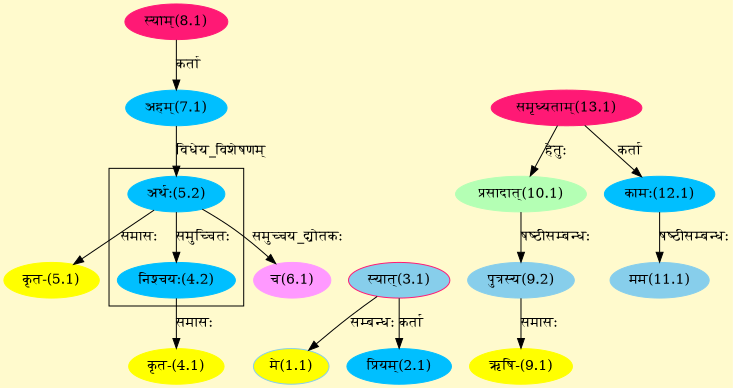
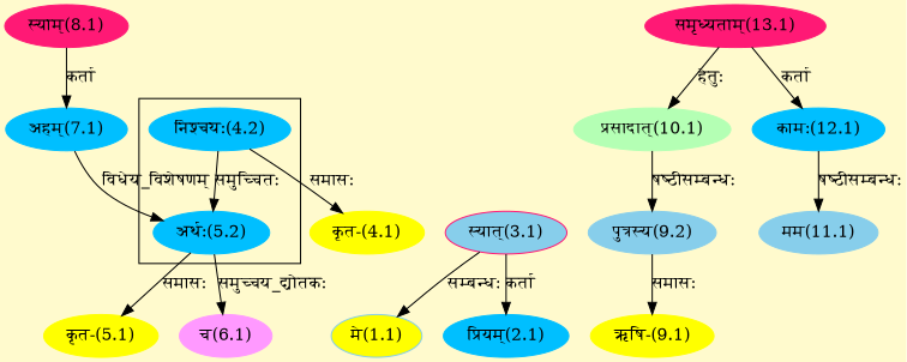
  digraph {
    bgcolor=lemonchiffon1
    compound=true
    rankdir=BT
    node [color="#00BFFF" style=filled]
    edge [dir=back]
    n1 [label="निश्चयः(4.2)"]
    n2 [label="अर्थः(5.2)"]
    n3 [label="अहम्(7.1)"]
    n4 [color="#FF1975" label="स्याम्(8.1)"]
    n5 [color="#87CEEB" fillcolor="#FFFF00" label="मे(1.1)"]
    n6 [color="#FF1975" fillcolor="#87CEEB" label="स्यात्(3.1)"]
    n7 [label="प्रियम्(2.1)"]
    n8 [color="#FFFF00" label="कृत-(4.1)"]
    n9 [color="#FFFF00" label="कृत-(5.1)"]
    n10 [color="#FF99FF" label="च(6.1)"]
    n11 [color="#FFFF00" label="ऋषि-(9.1)"]
    n12 [color="#87CEEB" label="पुत्रस्य(9.2)"]
    n13 [color="#B4FFB4" label="प्रसादात्(10.1)"]
    n14 [color="#FF1975" label="समृध्यताम्(13.1)"]
    n15 [color="#87CEEB" label="मम(11.1)"]
    n16 [label="कामः(12.1)"]
    subgraph cluster_1 {
      n1
      n2
    }
-   n1 -> n2 [label="समुच्चितः"]
+   n2 -> n1 [label="समुच्चितः"]
    n2 -> n3 [label="विधेय_विशेषणम्"]
    n3 -> n4 [label="कर्ता"]
    n5 -> n6 [label="सम्बन्धः"]
    n7 -> n6 [label="कर्ता"]
    n8 -> n1 [label="समासः"]
    n9 -> n2 [label="समासः"]
    n10 -> n2 [label="समुच्चय_द्योतकः"]
    n11 -> n12 [label="समासः"]
    n12 -> n13 [label="षष्ठीसम्बन्धः"]
    n13 -> n14 [label="हेतुः"]
    n15 -> n16 [label="षष्ठीसम्बन्धः"]
    n16 -> n14 [label="कर्ता"]
  }
